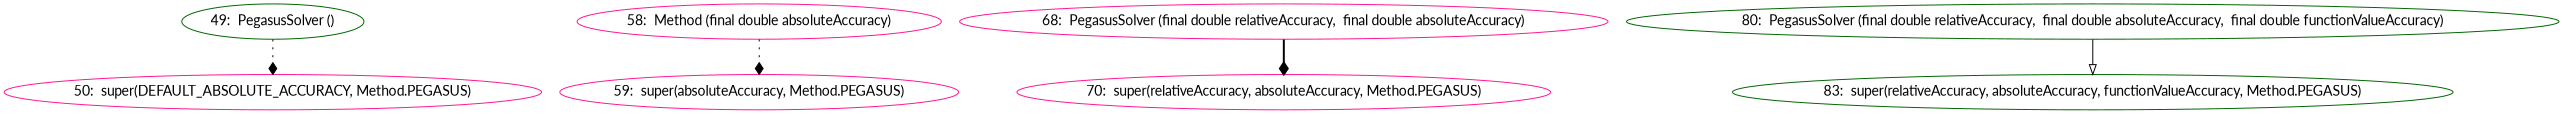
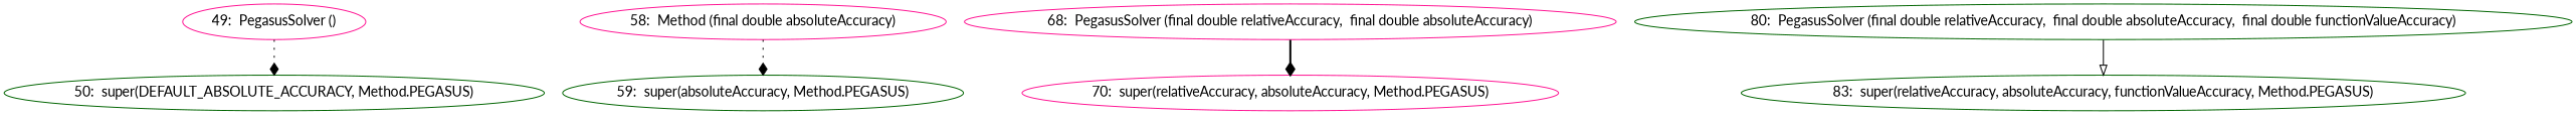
  digraph {
    fontname=Lato
    node [color=darkgreen fontname=Lato]
    edge [arrowhead=diamond fontname=Lato style=dotted]
-   n1 [label="49:  PegasusSolver ()"]
-   n2 [color=deeppink label="50:  super(DEFAULT_ABSOLUTE_ACCURACY, Method.PEGASUS)"]
+   n1 [color=deeppink label="49:  PegasusSolver ()"]
+   n2 [label="50:  super(DEFAULT_ABSOLUTE_ACCURACY, Method.PEGASUS)"]
    n3 [color=deeppink label="58:  Method (final double absoluteAccuracy)"]
-   n4 [color=deeppink label="59:  super(absoluteAccuracy, Method.PEGASUS)"]
+   n4 [label="59:  super(absoluteAccuracy, Method.PEGASUS)"]
    n5 [color=deeppink label="68:  PegasusSolver (final double relativeAccuracy,  final double absoluteAccuracy)"]
    n6 [color=deeppink label="70:  super(relativeAccuracy, absoluteAccuracy, Method.PEGASUS)"]
    n7 [label="80:  PegasusSolver (final double relativeAccuracy,  final double absoluteAccuracy,  final double functionValueAccuracy)"]
    n8 [label="83:  super(relativeAccuracy, absoluteAccuracy, functionValueAccuracy, Method.PEGASUS)"]
    n1 -> n2
    n3 -> n4
    n5 -> n6 [style=bold]
    n7 -> n8 [arrowhead=onormal style=solid]
  }
